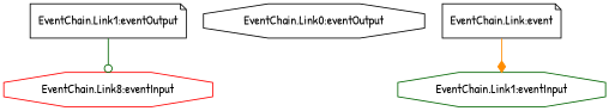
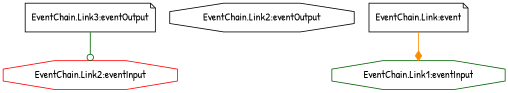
  digraph {
    fontname="Patrick Hand"
    node [color=black fontname="Patrick Hand" shape=octagon]
    edge [fontname="Patrick Hand"]
-   n1 [label="EventChain.Link1:eventOutput" shape=note]
-   n2 [color=red label="EventChain.Link8:eventInput"]
-   n3 [label="EventChain.Link0:eventOutput"]
+   n1 [label="EventChain.Link3:eventOutput" shape=note]
+   n2 [color=red label="EventChain.Link2:eventInput"]
+   n3 [label="EventChain.Link2:eventOutput"]
    n4 [label="EventChain.Link:event" shape=note]
    n5 [color=darkgreen label="EventChain.Link1:eventInput"]
    n1 -> n2 [arrowhead=odot color=darkgreen]
    n4 -> n5 [arrowhead=diamond color=darkorange]
  }
